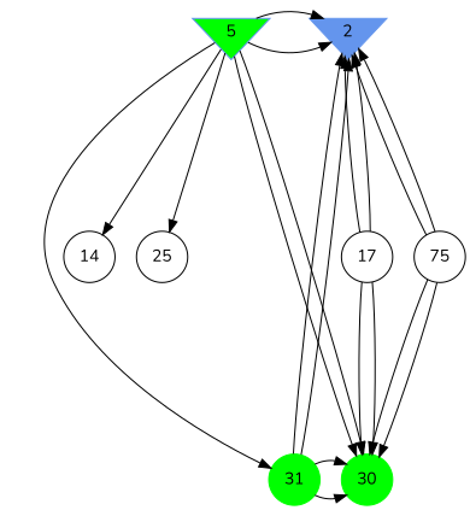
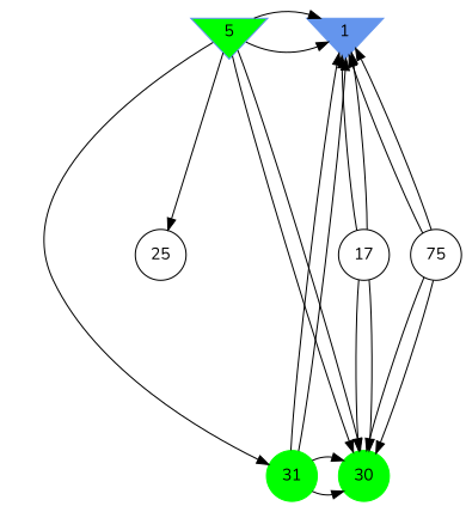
  digraph {
    fontname=Nunito
    ranksep=2.0
    node [color=black fontname=Nunito shape=circle]
    edge [fontname=Nunito]
-   1 [color=cornflowerblue shape=invtriangle style=filled label=2]
+   1 [color=cornflowerblue shape=invtriangle style=filled]
    5 [color=cornflowerblue fillcolor=green shape=invtriangle style=filled]
-   14
    n4 [label=75]
    17
    25
    30 [color=green style=filled]
    31 [color=green style=filled]
    subgraph sub_1 {
      rank=same
      1
      5
    }
    subgraph sub_2 {
      rank=same
-     14
      n4
      17
      25
    }
    subgraph sub_3 {
      rank=same
      30
      31
    }
    5 -> 1
    5 -> 1
-   5 -> 14
    5 -> 25
    5 -> 30
    5 -> 30
    5 -> 31
    n4 -> 1
    n4 -> 1
    n4 -> 30
    n4 -> 30
    17 -> 1
    17 -> 1
    17 -> 30
    17 -> 30
    31 -> 1
    31 -> 1
    31 -> 30
    31 -> 30
  }
